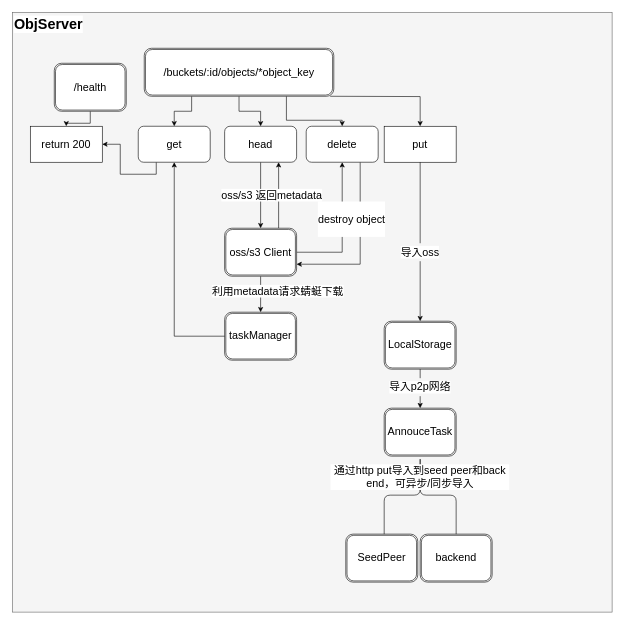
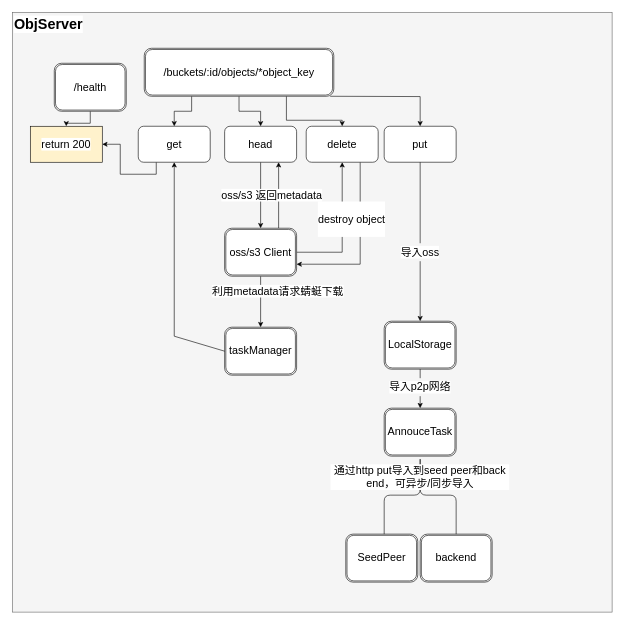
  <mxCell id="0" />
  <mxCell id="1" parent="0" />
  <mxCell id="2" value="" style="whiteSpace=wrap;html=1;aspect=fixed;labelBackgroundColor=#FFFFFF;fontSize=18;fontColor=#333333;fillColor=#f5f5f5;strokeColor=#666666;" vertex="1" parent="1"><mxGeometry x="20" y="20" width="1000" height="1000" as="geometry" /></mxCell>
  <mxCell id="3" value="ObjServer" style="text;strokeColor=none;fillColor=none;html=1;fontSize=24;fontStyle=1;verticalAlign=middle;align=center;labelBackgroundColor=#FFFFFF;fontColor=#000000;" vertex="1" parent="1"><mxGeometry x="30" y="20" width="100" height="40" as="geometry" /></mxCell>
  <mxCell id="4" style="edgeStyle=orthogonalEdgeStyle;rounded=0;orthogonalLoop=1;jettySize=auto;html=1;exitX=0.5;exitY=1;exitDx=0;exitDy=0;entryX=0.5;entryY=0;entryDx=0;entryDy=0;fontFamily=Helvetica;fontSize=18;fontColor=#000000;" edge="1" parent="1" source="5" target="11"><mxGeometry relative="1" as="geometry" /></mxCell>
  <mxCell id="5" value="/health" style="shape=ext;double=1;rounded=1;whiteSpace=wrap;html=1;labelBackgroundColor=#FFFFFF;fontSize=18;fontColor=#000000;" vertex="1" parent="1"><mxGeometry x="90" y="105" width="120" height="80" as="geometry" /></mxCell>
  <mxCell id="6" style="edgeStyle=orthogonalEdgeStyle;rounded=0;orthogonalLoop=1;jettySize=auto;html=1;exitX=0.25;exitY=1;exitDx=0;exitDy=0;entryX=0.5;entryY=0;entryDx=0;entryDy=0;fontFamily=Helvetica;fontSize=18;fontColor=#000000;" edge="1" parent="1" source="10" target="13"><mxGeometry relative="1" as="geometry" /></mxCell>
  <mxCell id="7" style="edgeStyle=orthogonalEdgeStyle;rounded=0;orthogonalLoop=1;jettySize=auto;html=1;exitX=0.5;exitY=1;exitDx=0;exitDy=0;fontFamily=Helvetica;fontSize=18;fontColor=#000000;" edge="1" parent="1" source="10" target="15"><mxGeometry relative="1" as="geometry" /></mxCell>
  <mxCell id="8" style="edgeStyle=orthogonalEdgeStyle;rounded=0;orthogonalLoop=1;jettySize=auto;html=1;exitX=0.75;exitY=1;exitDx=0;exitDy=0;entryX=0.5;entryY=0;entryDx=0;entryDy=0;fontFamily=Helvetica;fontSize=18;fontColor=#000000;" edge="1" parent="1" source="10" target="17"><mxGeometry relative="1" as="geometry"><Array as="points"><mxPoint x="477" y="200" /><mxPoint x="570" y="200" /></Array></mxGeometry></mxCell>
  <mxCell id="9" style="edgeStyle=orthogonalEdgeStyle;rounded=0;orthogonalLoop=1;jettySize=auto;html=1;entryX=0.5;entryY=0;entryDx=0;entryDy=0;fontFamily=Helvetica;fontSize=18;fontColor=#000000;" edge="1" parent="1" target="19"><mxGeometry relative="1" as="geometry"><mxPoint x="550" y="160" as="sourcePoint" /></mxGeometry></mxCell>
  <mxCell id="10" value="/buckets/&lt;span style=&quot;text-align: start; background-color: rgb(255, 255, 255);&quot;&gt;&lt;font style=&quot;font-size: 18px;&quot;&gt;:id/objects/*object_key&lt;/font&gt;&lt;/span&gt;" style="shape=ext;double=1;rounded=1;whiteSpace=wrap;html=1;labelBackgroundColor=#FFFFFF;fontSize=18;fontColor=#000000;" vertex="1" parent="1"><mxGeometry x="240" y="80" width="316" height="80" as="geometry" /></mxCell>
- <mxCell id="11" value="return 200" style="rounded=0;whiteSpace=wrap;html=1;labelBackgroundColor=#FFFFFF;fontFamily=Helvetica;fontSize=18;fontColor=#000000;" vertex="1" parent="1"><mxGeometry x="50" y="210" width="120" height="60" as="geometry" /></mxCell>
+ <mxCell id="11" value="return 200" style="rounded=0;whiteSpace=wrap;html=1;labelBackgroundColor=#FFFFFF;fontFamily=Helvetica;fontSize=18;fontColor=#000000;fillColor=#fff2cc;" vertex="1" parent="1"><mxGeometry x="50" y="210" width="120" height="60" as="geometry" /></mxCell>
  <mxCell id="12" style="edgeStyle=orthogonalEdgeStyle;rounded=0;orthogonalLoop=1;jettySize=auto;html=1;exitX=0.25;exitY=1;exitDx=0;exitDy=0;fontFamily=Helvetica;fontSize=18;fontColor=#000000;" edge="1" parent="1" source="13" target="11"><mxGeometry relative="1" as="geometry" /></mxCell>
  <mxCell id="13" value="get" style="rounded=1;whiteSpace=wrap;html=1;labelBackgroundColor=#FFFFFF;fontFamily=Helvetica;fontSize=18;fontColor=#000000;" vertex="1" parent="1"><mxGeometry x="230" y="210" width="120" height="60" as="geometry" /></mxCell>
  <mxCell id="14" style="edgeStyle=orthogonalEdgeStyle;rounded=0;orthogonalLoop=1;jettySize=auto;html=1;exitX=0.5;exitY=1;exitDx=0;exitDy=0;fontFamily=Helvetica;fontSize=18;fontColor=#000000;" edge="1" parent="1" source="15" target="23"><mxGeometry relative="1" as="geometry" /></mxCell>
  <mxCell id="15" value="head" style="rounded=1;whiteSpace=wrap;html=1;labelBackgroundColor=#FFFFFF;fontFamily=Helvetica;fontSize=18;fontColor=#000000;" vertex="1" parent="1"><mxGeometry x="374" y="210" width="120" height="60" as="geometry" /></mxCell>
  <mxCell id="16" style="edgeStyle=orthogonalEdgeStyle;rounded=0;orthogonalLoop=1;jettySize=auto;html=1;exitX=0.75;exitY=1;exitDx=0;exitDy=0;entryX=1;entryY=0.75;entryDx=0;entryDy=0;fontFamily=Helvetica;fontSize=18;fontColor=#000000;" edge="1" parent="1" source="17" target="23"><mxGeometry relative="1" as="geometry" /></mxCell>
  <mxCell id="17" value="delete" style="rounded=1;whiteSpace=wrap;html=1;labelBackgroundColor=#FFFFFF;fontFamily=Helvetica;fontSize=18;fontColor=#000000;" vertex="1" parent="1"><mxGeometry x="510" y="210" width="120" height="60" as="geometry" /></mxCell>
  <mxCell id="18" style="edgeStyle=orthogonalEdgeStyle;rounded=0;orthogonalLoop=1;jettySize=auto;html=1;exitX=0.5;exitY=1;exitDx=0;exitDy=0;fontFamily=Helvetica;fontSize=18;fontColor=#000000;startArrow=none;" edge="1" parent="1" source="31" target="30"><mxGeometry relative="1" as="geometry" /></mxCell>
- <mxCell id="19" value="put" style="whiteSpace=wrap;html=1;labelBackgroundColor=#FFFFFF;fontFamily=Helvetica;fontSize=18;fontColor=#000000;rounded=0;" vertex="1" parent="1"><mxGeometry x="640" y="210" width="120" height="60" as="geometry" /></mxCell>
+ <mxCell id="19" value="put" style="rounded=1;whiteSpace=wrap;html=1;labelBackgroundColor=#FFFFFF;fontFamily=Helvetica;fontSize=18;fontColor=#000000;" vertex="1" parent="1"><mxGeometry x="640" y="210" width="120" height="60" as="geometry" /></mxCell>
  <mxCell id="20" style="edgeStyle=orthogonalEdgeStyle;rounded=0;orthogonalLoop=1;jettySize=auto;html=1;exitX=0.75;exitY=0;exitDx=0;exitDy=0;entryX=0.75;entryY=1;entryDx=0;entryDy=0;fontFamily=Helvetica;fontSize=18;fontColor=#000000;" edge="1" parent="1" source="23" target="15"><mxGeometry relative="1" as="geometry" /></mxCell>
  <mxCell id="21" style="edgeStyle=orthogonalEdgeStyle;rounded=0;orthogonalLoop=1;jettySize=auto;html=1;exitX=0.5;exitY=1;exitDx=0;exitDy=0;entryX=0.5;entryY=0;entryDx=0;entryDy=0;fontFamily=Helvetica;fontSize=18;fontColor=#000000;" edge="1" parent="1" source="23" target="25"><mxGeometry relative="1" as="geometry" /></mxCell>
  <mxCell id="22" style="edgeStyle=orthogonalEdgeStyle;rounded=0;orthogonalLoop=1;jettySize=auto;html=1;exitX=1;exitY=0.5;exitDx=0;exitDy=0;entryX=0.5;entryY=1;entryDx=0;entryDy=0;fontFamily=Helvetica;fontSize=18;fontColor=#000000;" edge="1" parent="1" source="23" target="17"><mxGeometry relative="1" as="geometry" /></mxCell>
  <mxCell id="23" value="oss/s3 Client" style="shape=ext;double=1;rounded=1;whiteSpace=wrap;html=1;labelBackgroundColor=#FFFFFF;fontFamily=Helvetica;fontSize=18;fontColor=#000000;" vertex="1" parent="1"><mxGeometry x="374" y="380" width="120" height="80" as="geometry" /></mxCell>
  <mxCell id="24" value="oss/s3 返回metadata" style="text;html=1;strokeColor=none;fillColor=none;align=center;verticalAlign=middle;whiteSpace=wrap;rounded=0;labelBackgroundColor=#FFFFFF;fontFamily=Helvetica;fontSize=18;fontColor=#000000;" vertex="1" parent="1"><mxGeometry x="363" y="310" width="180" height="30" as="geometry" /></mxCell>
- <mxCell id="25" value="taskManager" style="shape=ext;double=1;rounded=1;whiteSpace=wrap;html=1;labelBackgroundColor=#FFFFFF;fontFamily=Helvetica;fontSize=18;fontColor=#000000;" vertex="1" parent="1"><mxGeometry x="374" y="520" width="120" height="80" as="geometry" /></mxCell>
+ <mxCell id="25" value="taskManager" style="shape=ext;double=1;rounded=1;whiteSpace=wrap;html=1;labelBackgroundColor=#FFFFFF;fontFamily=Helvetica;fontSize=18;fontColor=#000000;" vertex="1" parent="1"><mxGeometry x="374" y="545" width="120" height="80" as="geometry" /></mxCell>
  <mxCell id="26" value="利用metadata请求蜻蜓下载" style="text;html=1;strokeColor=none;fillColor=none;align=center;verticalAlign=middle;whiteSpace=wrap;rounded=0;labelBackgroundColor=#FFFFFF;fontFamily=Helvetica;fontSize=18;fontColor=#000000;" vertex="1" parent="1"><mxGeometry x="340" y="470" width="246" height="30" as="geometry" /></mxCell>
  <mxCell id="27" value="" style="endArrow=classic;html=1;rounded=0;fontFamily=Helvetica;fontSize=18;fontColor=#000000;exitX=0;exitY=0.5;exitDx=0;exitDy=0;entryX=0.5;entryY=1;entryDx=0;entryDy=0;" edge="1" parent="1" source="25" target="13"><mxGeometry width="50" height="50" relative="1" as="geometry"><mxPoint x="180" y="400" as="sourcePoint" /><mxPoint x="230" y="350" as="targetPoint" /><Array as="points"><mxPoint x="290" y="560" /></Array></mxGeometry></mxCell>
  <mxCell id="28" value="&lt;pre style=&quot;text-align: start;&quot;&gt;&lt;span style=&quot;background-color: rgb(255, 255, 255);&quot;&gt;&lt;font style=&quot;font-size: 18px;&quot; face=&quot;Helvetica&quot;&gt;destroy object&lt;/font&gt;&lt;/span&gt;&lt;/pre&gt;" style="text;html=1;strokeColor=none;fillColor=none;align=center;verticalAlign=middle;whiteSpace=wrap;rounded=0;labelBackgroundColor=#FFFFFF;fontFamily=Helvetica;fontSize=18;fontColor=#000000;" vertex="1" parent="1"><mxGeometry x="556" y="350" width="60" height="30" as="geometry" /></mxCell>
  <mxCell id="29" style="edgeStyle=orthogonalEdgeStyle;rounded=0;orthogonalLoop=1;jettySize=auto;html=1;exitX=0.5;exitY=1;exitDx=0;exitDy=0;entryX=0.5;entryY=0;entryDx=0;entryDy=0;fontFamily=Helvetica;fontSize=18;fontColor=#000000;startArrow=none;" edge="1" parent="1" source="34" target="33"><mxGeometry relative="1" as="geometry" /></mxCell>
  <mxCell id="30" value="&lt;pre style=&quot;text-align: start;&quot;&gt;&lt;span style=&quot;background-color: rgb(255, 255, 255);&quot;&gt;&lt;font style=&quot;font-size: 18px;&quot; face=&quot;Helvetica&quot;&gt;LocalStorage&lt;/font&gt;&lt;/span&gt;&lt;/pre&gt;" style="shape=ext;double=1;rounded=1;whiteSpace=wrap;html=1;labelBackgroundColor=#FFFFFF;fontFamily=Helvetica;fontSize=18;fontColor=#000000;" vertex="1" parent="1"><mxGeometry x="640" y="535" width="120" height="80" as="geometry" /></mxCell>
  <mxCell id="31" value="导入oss" style="text;html=1;strokeColor=none;fillColor=none;align=center;verticalAlign=middle;whiteSpace=wrap;rounded=0;labelBackgroundColor=#FFFFFF;fontFamily=Helvetica;fontSize=18;fontColor=#000000;" vertex="1" parent="1"><mxGeometry x="660" y="405" width="80" height="30" as="geometry" /></mxCell>
  <mxCell id="32" value="" style="edgeStyle=orthogonalEdgeStyle;rounded=0;orthogonalLoop=1;jettySize=auto;html=1;exitX=0.5;exitY=1;exitDx=0;exitDy=0;fontFamily=Helvetica;fontSize=18;fontColor=#000000;endArrow=none;" edge="1" parent="1" source="19" target="31"><mxGeometry relative="1" as="geometry"><mxPoint x="700" y="270" as="sourcePoint" /><mxPoint x="700" y="535" as="targetPoint" /></mxGeometry></mxCell>
  <mxCell id="33" value="AnnouceTask" style="shape=ext;double=1;rounded=1;whiteSpace=wrap;html=1;labelBackgroundColor=#FFFFFF;fontFamily=Helvetica;fontSize=18;fontColor=#000000;" vertex="1" parent="1"><mxGeometry x="640" y="680" width="120" height="80" as="geometry" /></mxCell>
  <mxCell id="34" value="导入p2p网络" style="text;html=1;strokeColor=none;fillColor=none;align=center;verticalAlign=middle;whiteSpace=wrap;rounded=0;labelBackgroundColor=#FFFFFF;fontFamily=Helvetica;fontSize=18;fontColor=#000000;" vertex="1" parent="1"><mxGeometry x="640" y="630" width="120" height="30" as="geometry" /></mxCell>
  <mxCell id="35" value="" style="edgeStyle=orthogonalEdgeStyle;rounded=0;orthogonalLoop=1;jettySize=auto;html=1;exitX=0.5;exitY=1;exitDx=0;exitDy=0;entryX=0.5;entryY=0;entryDx=0;entryDy=0;fontFamily=Helvetica;fontSize=18;fontColor=#000000;endArrow=none;" edge="1" parent="1" source="30" target="34"><mxGeometry relative="1" as="geometry"><mxPoint x="700" y="615" as="sourcePoint" /><mxPoint x="700" y="660" as="targetPoint" /></mxGeometry></mxCell>
  <mxCell id="36" value="SeedPeer" style="shape=ext;double=1;rounded=1;whiteSpace=wrap;html=1;labelBackgroundColor=#FFFFFF;fontFamily=Helvetica;fontSize=18;fontColor=#000000;" vertex="1" parent="1"><mxGeometry x="576" y="890" width="120" height="80" as="geometry" /></mxCell>
  <mxCell id="37" value="backend" style="shape=ext;double=1;rounded=1;whiteSpace=wrap;html=1;labelBackgroundColor=#FFFFFF;fontFamily=Helvetica;fontSize=18;fontColor=#000000;" vertex="1" parent="1"><mxGeometry x="700" y="890" width="120" height="80" as="geometry" /></mxCell>
  <mxCell id="38" value="" style="shape=curlyBracket;whiteSpace=wrap;html=1;rounded=1;labelBackgroundColor=#FFFFFF;fontFamily=Helvetica;fontSize=18;fontColor=#000000;direction=south;" vertex="1" parent="1"><mxGeometry x="640" y="760" width="120" height="130" as="geometry" /></mxCell>
  <mxCell id="39" value="通过http put导入到seed peer和back end，可异步/同步导入" style="text;html=1;strokeColor=none;fillColor=none;align=center;verticalAlign=middle;whiteSpace=wrap;rounded=0;labelBackgroundColor=#FFFFFF;fontFamily=Helvetica;fontSize=18;fontColor=#000000;" vertex="1" parent="1"><mxGeometry x="550" y="780" width="300" height="30" as="geometry" /></mxCell>
